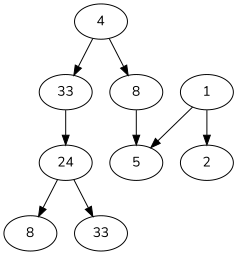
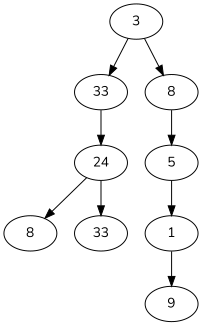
  digraph {
    fontname=Nunito
    node [fontname=Nunito]
    edge [fontname=Nunito]
-   n1 [label=4]
+   n1 [label=3]
    n2 [label=33]
    n3 [label=8]
    n4 [label=24]
    n5 [label=5]
    n6 [label=8]
    n7 [label=33]
    n8 [label=1]
-   n9 [label=2]
+   n9 [label=9]
    n1 -> n2
    n1 -> n3
    n2 -> n4
    n3 -> n5
    n4 -> n6
    n4 -> n7
-   n8 -> n5
+   n5 -> n8
    n8 -> n9
  }
